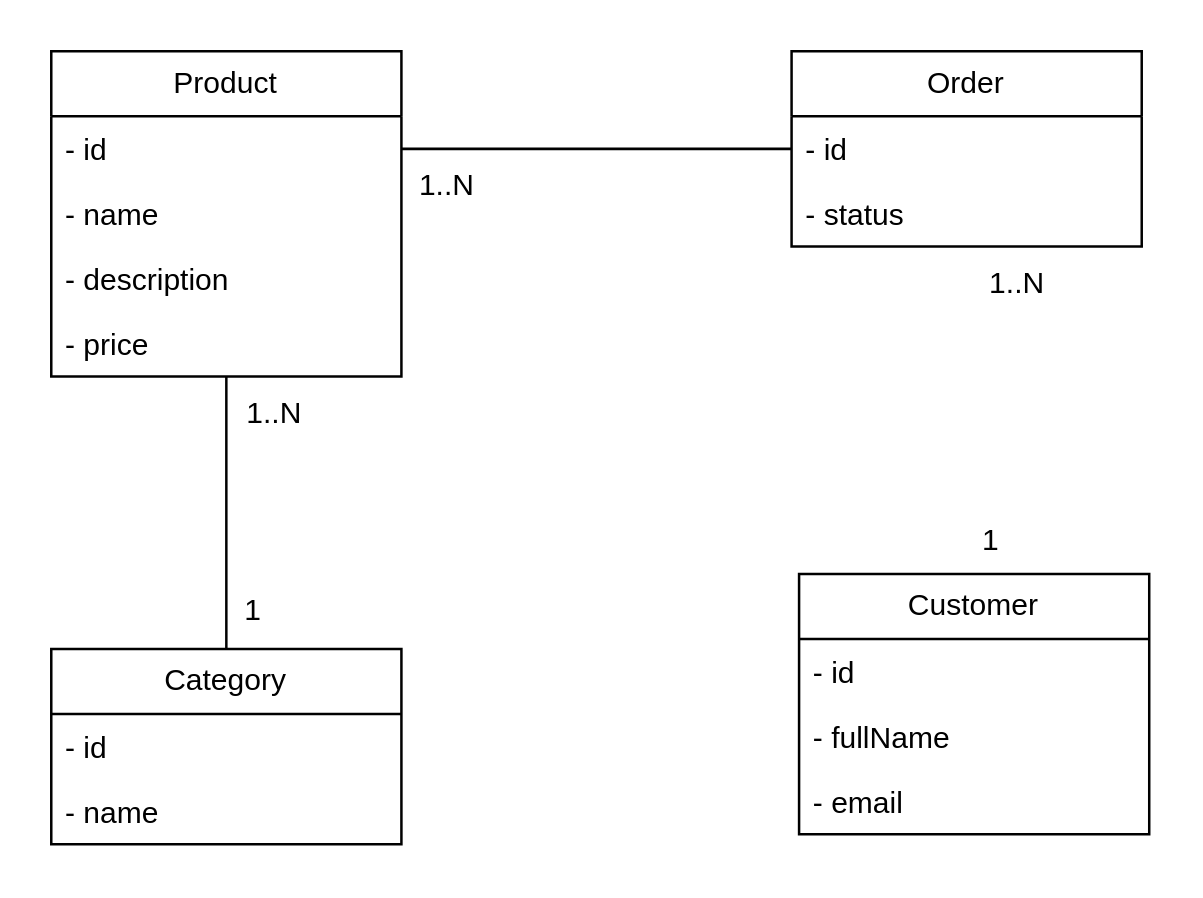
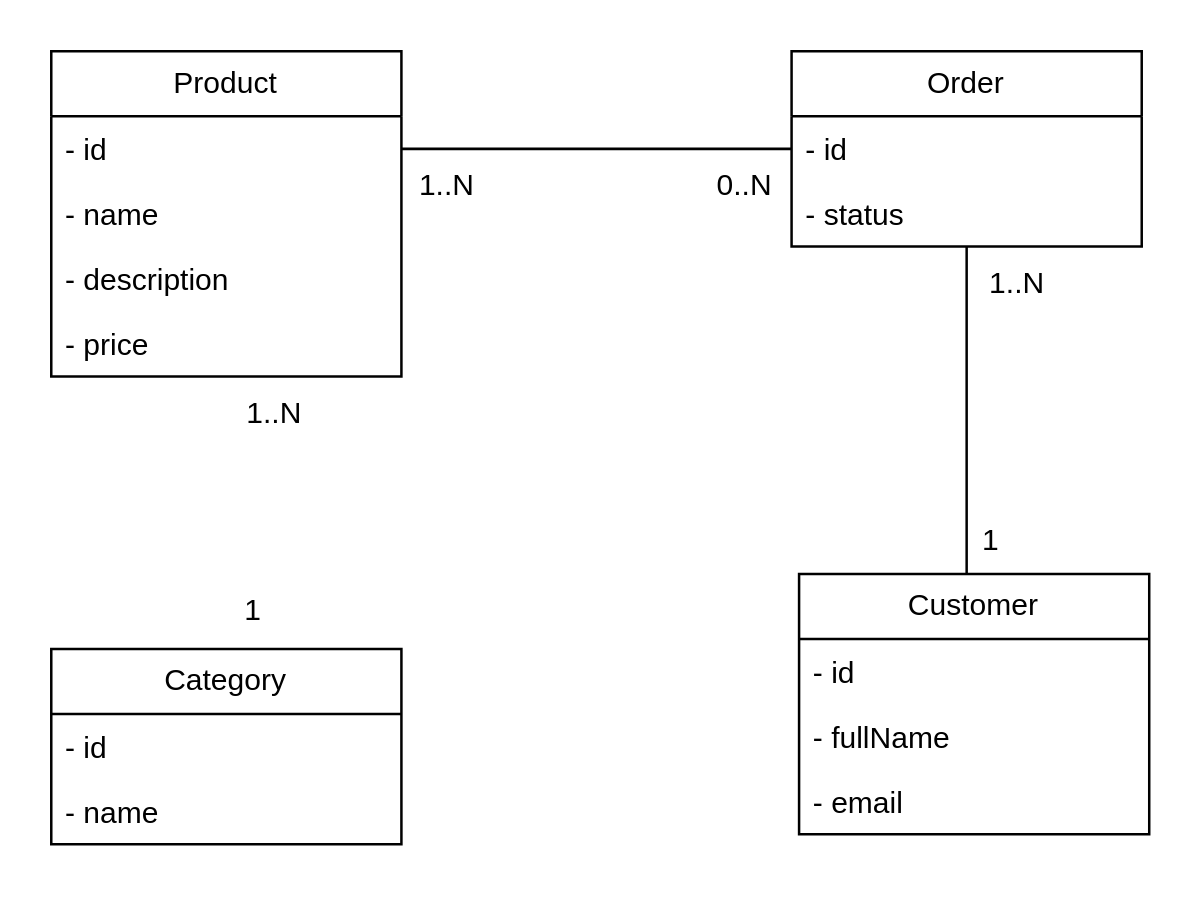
  <mxCell id="0" />
  <mxCell id="1" parent="0" />
- <mxCell id="2" style="edgeStyle=orthogonalEdgeStyle;rounded=0;orthogonalLoop=1;jettySize=auto;html=1;exitX=0.5;exitY=0;exitDx=0;exitDy=0;strokeColor=default;endArrow=none;endFill=0;" edge="1" parent="1" source="3" target="6"><mxGeometry relative="1" as="geometry"><mxPoint x="90" y="162" as="targetPoint" /></mxGeometry></mxCell>
  <mxCell id="3" value="Category" style="swimlane;fontStyle=0;childLayout=stackLayout;horizontal=1;startSize=26;fillColor=none;horizontalStack=0;resizeParent=1;resizeParentMax=0;resizeLast=0;collapsible=1;marginBottom=0;whiteSpace=wrap;html=1;" vertex="1" parent="1"><mxGeometry x="20" y="259" width="140" height="78" as="geometry" /></mxCell>
  <mxCell id="4" value="- id" style="text;strokeColor=none;fillColor=none;align=left;verticalAlign=top;spacingLeft=4;spacingRight=4;overflow=hidden;rotatable=0;points=[[0,0.5],[1,0.5]];portConstraint=eastwest;whiteSpace=wrap;html=1;" vertex="1" parent="3"><mxGeometry y="26" width="140" height="26" as="geometry" /></mxCell>
  <mxCell id="5" value="- name" style="text;strokeColor=none;fillColor=none;align=left;verticalAlign=top;spacingLeft=4;spacingRight=4;overflow=hidden;rotatable=0;points=[[0,0.5],[1,0.5]];portConstraint=eastwest;whiteSpace=wrap;html=1;" vertex="1" parent="3"><mxGeometry y="52" width="140" height="26" as="geometry" /></mxCell>
  <mxCell id="6" value="Product" style="swimlane;fontStyle=0;childLayout=stackLayout;horizontal=1;startSize=26;fillColor=none;horizontalStack=0;resizeParent=1;resizeParentMax=0;resizeLast=0;collapsible=1;marginBottom=0;whiteSpace=wrap;html=1;" vertex="1" parent="1"><mxGeometry x="20" y="20" width="140" height="130" as="geometry" /></mxCell>
  <mxCell id="7" value="- id" style="text;strokeColor=none;fillColor=none;align=left;verticalAlign=top;spacingLeft=4;spacingRight=4;overflow=hidden;rotatable=0;points=[[0,0.5],[1,0.5]];portConstraint=eastwest;whiteSpace=wrap;html=1;" vertex="1" parent="6"><mxGeometry y="26" width="140" height="26" as="geometry" /></mxCell>
  <mxCell id="8" value="- name" style="text;strokeColor=none;fillColor=none;align=left;verticalAlign=top;spacingLeft=4;spacingRight=4;overflow=hidden;rotatable=0;points=[[0,0.5],[1,0.5]];portConstraint=eastwest;whiteSpace=wrap;html=1;" vertex="1" parent="6"><mxGeometry y="52" width="140" height="26" as="geometry" /></mxCell>
  <mxCell id="9" value="- description" style="text;strokeColor=none;fillColor=none;align=left;verticalAlign=top;spacingLeft=4;spacingRight=4;overflow=hidden;rotatable=0;points=[[0,0.5],[1,0.5]];portConstraint=eastwest;whiteSpace=wrap;html=1;" vertex="1" parent="6"><mxGeometry y="78" width="140" height="26" as="geometry" /></mxCell>
  <mxCell id="10" value="- price" style="text;strokeColor=none;fillColor=none;align=left;verticalAlign=top;spacingLeft=4;spacingRight=4;overflow=hidden;rotatable=0;points=[[0,0.5],[1,0.5]];portConstraint=eastwest;whiteSpace=wrap;html=1;" vertex="1" parent="6"><mxGeometry y="104" width="140" height="26" as="geometry" /></mxCell>
+ <mxCell id="11" style="edgeStyle=orthogonalEdgeStyle;rounded=0;orthogonalLoop=1;jettySize=auto;html=1;endArrow=none;endFill=0;" edge="1" parent="1" source="12" target="15"><mxGeometry relative="1" as="geometry"><mxPoint x="386" y="221" as="targetPoint" /><Array as="points"><mxPoint x="386" y="129" /><mxPoint x="386" y="129" /></Array></mxGeometry></mxCell>
  <mxCell id="12" value="Order" style="swimlane;fontStyle=0;childLayout=stackLayout;horizontal=1;startSize=26;fillColor=none;horizontalStack=0;resizeParent=1;resizeParentMax=0;resizeLast=0;collapsible=1;marginBottom=0;whiteSpace=wrap;html=1;" vertex="1" parent="1"><mxGeometry x="316" y="20" width="140" height="78" as="geometry" /></mxCell>
  <mxCell id="13" value="- id" style="text;strokeColor=none;fillColor=none;align=left;verticalAlign=top;spacingLeft=4;spacingRight=4;overflow=hidden;rotatable=0;points=[[0,0.5],[1,0.5]];portConstraint=eastwest;whiteSpace=wrap;html=1;" vertex="1" parent="12"><mxGeometry y="26" width="140" height="26" as="geometry" /></mxCell>
  <mxCell id="14" value="- status" style="text;strokeColor=none;fillColor=none;align=left;verticalAlign=top;spacingLeft=4;spacingRight=4;overflow=hidden;rotatable=0;points=[[0,0.5],[1,0.5]];portConstraint=eastwest;whiteSpace=wrap;html=1;" vertex="1" parent="12"><mxGeometry y="52" width="140" height="26" as="geometry" /></mxCell>
  <mxCell id="15" value="Customer" style="swimlane;fontStyle=0;childLayout=stackLayout;horizontal=1;startSize=26;fillColor=none;horizontalStack=0;resizeParent=1;resizeParentMax=0;resizeLast=0;collapsible=1;marginBottom=0;whiteSpace=wrap;html=1;" vertex="1" parent="1"><mxGeometry x="319" y="229" width="140" height="104" as="geometry" /></mxCell>
  <mxCell id="16" value="- id" style="text;strokeColor=none;fillColor=none;align=left;verticalAlign=top;spacingLeft=4;spacingRight=4;overflow=hidden;rotatable=0;points=[[0,0.5],[1,0.5]];portConstraint=eastwest;whiteSpace=wrap;html=1;" vertex="1" parent="15"><mxGeometry y="26" width="140" height="26" as="geometry" /></mxCell>
  <mxCell id="17" value="- fullName" style="text;strokeColor=none;fillColor=none;align=left;verticalAlign=top;spacingLeft=4;spacingRight=4;overflow=hidden;rotatable=0;points=[[0,0.5],[1,0.5]];portConstraint=eastwest;whiteSpace=wrap;html=1;" vertex="1" parent="15"><mxGeometry y="52" width="140" height="26" as="geometry" /></mxCell>
  <mxCell id="18" value="- email" style="text;strokeColor=none;fillColor=none;align=left;verticalAlign=top;spacingLeft=4;spacingRight=4;overflow=hidden;rotatable=0;points=[[0,0.5],[1,0.5]];portConstraint=eastwest;whiteSpace=wrap;html=1;" vertex="1" parent="15"><mxGeometry y="78" width="140" height="26" as="geometry" /></mxCell>
  <mxCell id="19" style="edgeStyle=orthogonalEdgeStyle;rounded=0;orthogonalLoop=1;jettySize=auto;html=1;entryX=0;entryY=0.5;entryDx=0;entryDy=0;endArrow=none;endFill=0;" edge="1" parent="1" source="7" target="13"><mxGeometry relative="1" as="geometry" /></mxCell>
  <mxCell id="20" value="1" style="text;html=1;strokeColor=none;fillColor=none;align=center;verticalAlign=middle;whiteSpace=wrap;rounded=0;" vertex="1" parent="1"><mxGeometry x="91" y="229" width="20" height="30" as="geometry" /></mxCell>
  <mxCell id="21" value="1..N" style="text;html=1;strokeColor=none;fillColor=none;align=center;verticalAlign=middle;whiteSpace=wrap;rounded=0;" vertex="1" parent="1"><mxGeometry x="91" y="150" width="37" height="30" as="geometry" /></mxCell>
  <mxCell id="22" value="1..N" style="text;html=1;strokeColor=none;fillColor=none;align=center;verticalAlign=middle;whiteSpace=wrap;rounded=0;" vertex="1" parent="1"><mxGeometry x="160" y="59" width="37" height="30" as="geometry" /></mxCell>
+ <mxCell id="23" value="0..N" style="text;html=1;strokeColor=none;fillColor=none;align=center;verticalAlign=middle;whiteSpace=wrap;rounded=0;" vertex="1" parent="1"><mxGeometry x="279" y="59" width="37" height="30" as="geometry" /></mxCell>
  <mxCell id="24" value="1" style="text;html=1;strokeColor=none;fillColor=none;align=center;verticalAlign=middle;whiteSpace=wrap;rounded=0;" vertex="1" parent="1"><mxGeometry x="386" y="201" width="20" height="30" as="geometry" /></mxCell>
  <mxCell id="25" value="1..N" style="text;html=1;strokeColor=none;fillColor=none;align=center;verticalAlign=middle;whiteSpace=wrap;rounded=0;" vertex="1" parent="1"><mxGeometry x="388" y="98" width="37" height="30" as="geometry" /></mxCell>
